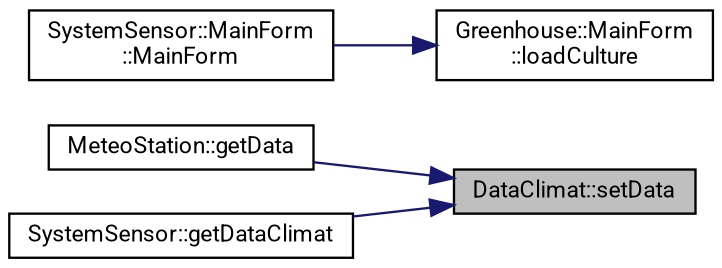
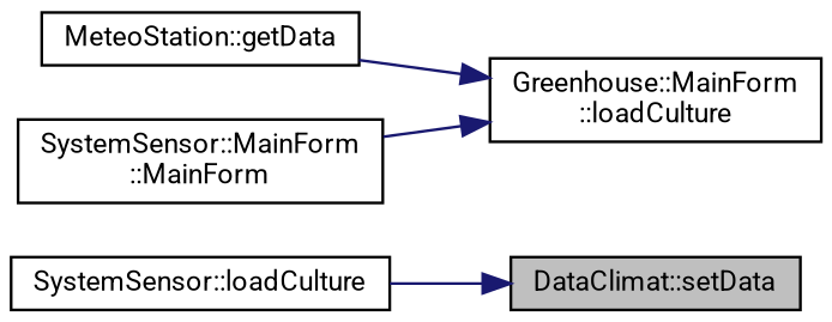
  digraph {
    fontname=Roboto
    rankdir=RL
    node [color=black fillcolor=white fontname=Roboto fontsize=10 shape=record style=filled]
    edge [color=midnightblue dir=back fontname=Roboto fontsize=10 labelfontname=Helvetica labelfontsize=10 style=solid]
    n1 [fillcolor=grey75 fontcolor=black height=0.2 label="DataClimat::setData" width=0.4]
    n2 [height=0.2 label="MeteoStation::getData" width=0.4]
-   n3 [height=0.2 label="SystemSensor::getDataClimat" width=0.4]
+   n3 [height=0.2 label="SystemSensor::loadCulture" width=0.4]
    n4 [height=0.2 label="Greenhouse::MainForm\l::loadCulture" width=0.4]
    n5 [height=0.2 label="SystemSensor::MainForm\l::MainForm" width=0.4]
-   n1 -> n2
+   n4 -> n2
    n1 -> n3
    n4 -> n5
  }
